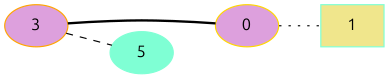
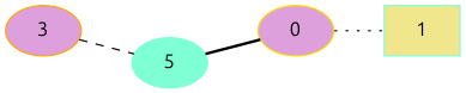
  graph {
    fontname=Ubuntu
    rankdir=LR
    node [color=aquamarine1 fillcolor=plum fontname=Ubuntu shape=ellipse style=filled]
    edge [fontname=Ubuntu]
    0 [color=gold]
    1 [fillcolor=khaki shape=box]
    3 [color=orange]
    n4 [fillcolor=aquamarine label=5]
    0 -- 1 [style=dotted]
-   3 -- 0 [style=bold]
+   n4 -- 0 [style=bold]
    3 -- n4 [style=dashed]
  }
